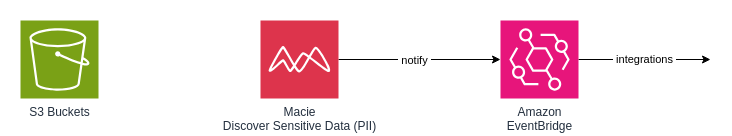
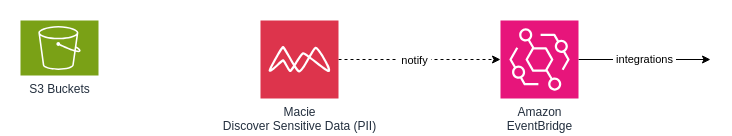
  <mxCell id="0" />
  <mxCell id="1" parent="0" />
- <mxCell id="2" value="S3 Buckets" style="sketch=0;points=[[0,0,0],[0.25,0,0],[0.5,0,0],[0.75,0,0],[1,0,0],[0,1,0],[0.25,1,0],[0.5,1,0],[0.75,1,0],[1,1,0],[0,0.25,0],[0,0.5,0],[0,0.75,0],[1,0.25,0],[1,0.5,0],[1,0.75,0]];outlineConnect=0;fontColor=#232F3E;fillColor=#7AA116;strokeColor=#ffffff;dashed=0;verticalLabelPosition=bottom;verticalAlign=top;align=center;html=1;fontSize=12;fontStyle=0;aspect=fixed;shape=mxgraph.aws4.resourceIcon;resIcon=mxgraph.aws4.s3;" vertex="1" parent="1"><mxGeometry x="20" y="20" width="78" height="78" as="geometry" /></mxCell>
- <mxCell id="3" style="edgeStyle=orthogonalEdgeStyle;rounded=0;orthogonalLoop=1;jettySize=auto;html=1;" edge="1" parent="1" source="5" target="7"><mxGeometry relative="1" as="geometry" /></mxCell>
+ <mxCell id="2" value="S3 Buckets" style="sketch=0;points=[[0,0,0],[0.25,0,0],[0.5,0,0],[0.75,0,0],[1,0,0],[0,1,0],[0.25,1,0],[0.5,1,0],[0.75,1,0],[1,1,0],[0,0.25,0],[0,0.5,0],[0,0.75,0],[1,0.25,0],[1,0.5,0],[1,0.75,0]];outlineConnect=0;fontColor=#232F3E;fillColor=#7AA116;strokeColor=#ffffff;dashed=0;verticalLabelPosition=bottom;verticalAlign=top;align=center;html=1;fontSize=12;fontStyle=0;aspect=fixed;shape=mxgraph.aws4.resourceIcon;resIcon=mxgraph.aws4.s3;" vertex="1" parent="1"><mxGeometry x="20" y="20" width="78" height="55" as="geometry" /></mxCell>
+ <mxCell id="3" style="edgeStyle=orthogonalEdgeStyle;rounded=0;orthogonalLoop=1;jettySize=auto;html=1;dashed=1;" edge="1" parent="1" source="5" target="7"><mxGeometry relative="1" as="geometry" /></mxCell>
  <mxCell id="4" value="&amp;nbsp;notify&amp;nbsp;" style="edgeLabel;html=1;align=center;verticalAlign=middle;resizable=0;points=[];" vertex="1" connectable="0" parent="3"><mxGeometry x="-0.074" y="-2" relative="1" as="geometry"><mxPoint y="-2" as="offset" /></mxGeometry></mxCell>
  <mxCell id="5" value="Macie&lt;div&gt;Discover Sensitive Data (PII)&lt;/div&gt;" style="sketch=0;points=[[0,0,0],[0.25,0,0],[0.5,0,0],[0.75,0,0],[1,0,0],[0,1,0],[0.25,1,0],[0.5,1,0],[0.75,1,0],[1,1,0],[0,0.25,0],[0,0.5,0],[0,0.75,0],[1,0.25,0],[1,0.5,0],[1,0.75,0]];outlineConnect=0;fontColor=#232F3E;fillColor=#DD344C;strokeColor=#ffffff;dashed=0;verticalLabelPosition=bottom;verticalAlign=top;align=center;html=1;fontSize=12;fontStyle=0;aspect=fixed;shape=mxgraph.aws4.resourceIcon;resIcon=mxgraph.aws4.macie;" vertex="1" parent="1"><mxGeometry x="260" y="20" width="78" height="78" as="geometry" /></mxCell>
  <mxCell id="6" value="&amp;nbsp;integrations&amp;nbsp;" style="edgeStyle=orthogonalEdgeStyle;rounded=0;orthogonalLoop=1;jettySize=auto;html=1;" edge="1" parent="1" source="7"><mxGeometry relative="1" as="geometry"><mxPoint x="710" y="59" as="targetPoint" /></mxGeometry></mxCell>
  <mxCell id="7" value="Amazon&lt;div&gt;EventBridge&lt;/div&gt;" style="sketch=0;points=[[0,0,0],[0.25,0,0],[0.5,0,0],[0.75,0,0],[1,0,0],[0,1,0],[0.25,1,0],[0.5,1,0],[0.75,1,0],[1,1,0],[0,0.25,0],[0,0.5,0],[0,0.75,0],[1,0.25,0],[1,0.5,0],[1,0.75,0]];outlineConnect=0;fontColor=#232F3E;fillColor=#E7157B;strokeColor=#ffffff;dashed=0;verticalLabelPosition=bottom;verticalAlign=top;align=center;html=1;fontSize=12;fontStyle=0;aspect=fixed;shape=mxgraph.aws4.resourceIcon;resIcon=mxgraph.aws4.eventbridge;" vertex="1" parent="1"><mxGeometry x="500" y="20" width="78" height="78" as="geometry" /></mxCell>
